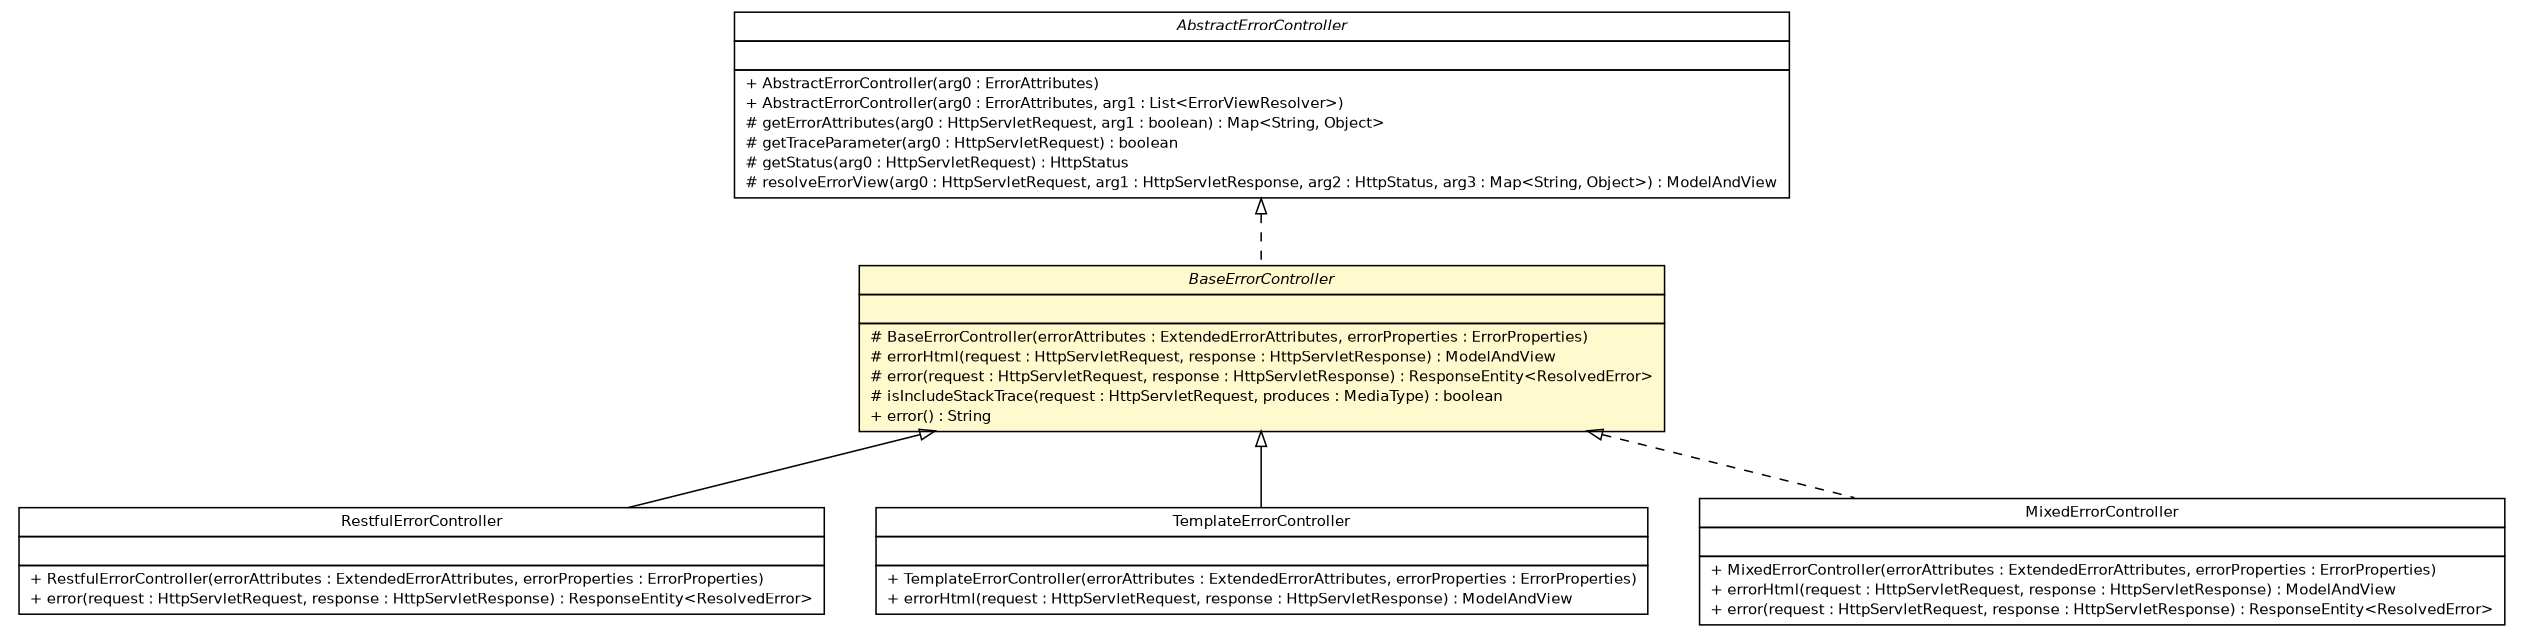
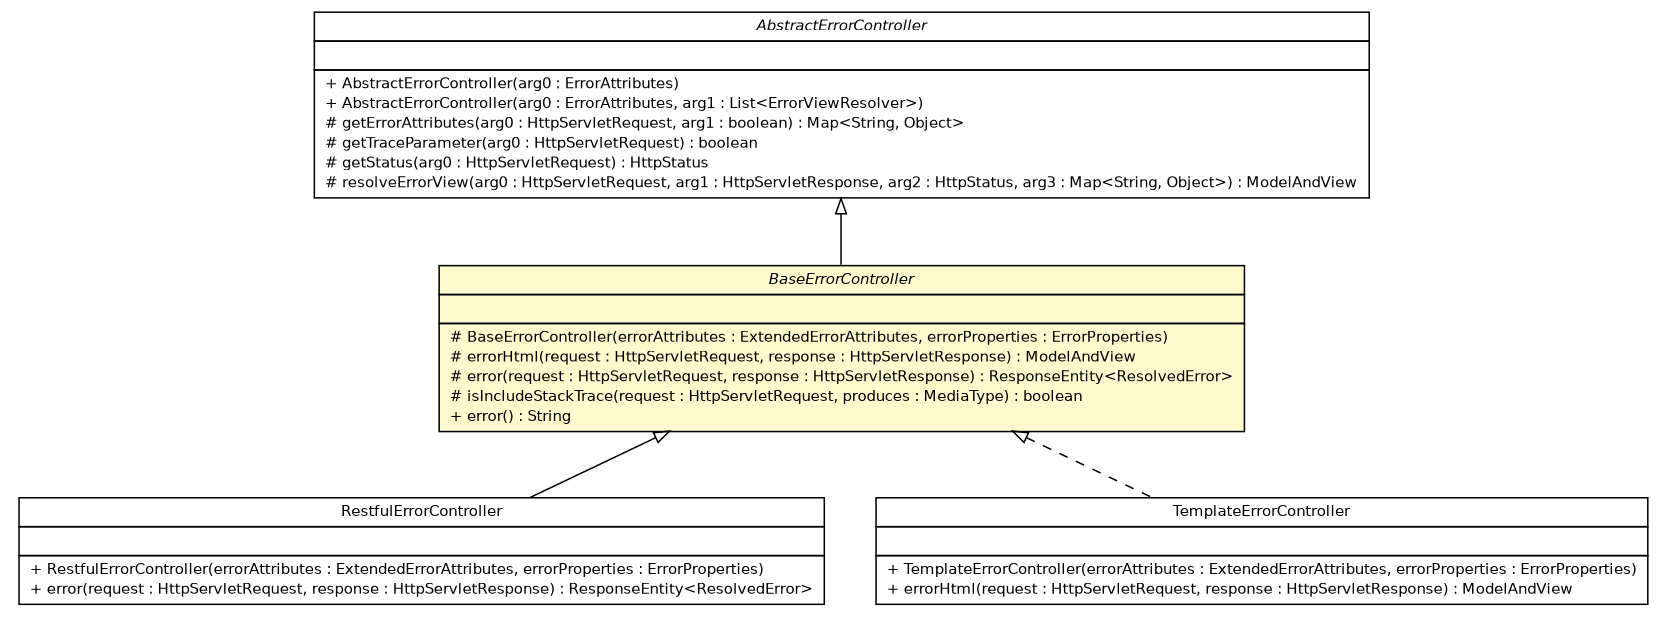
  digraph {
    nodesep=0.25
    ranksep=0.5
    node [fontcolor=black fontname=Helvetica fontsize=10.0 shape=plaintext]
    edge [arrowtail=empty dir=back fontname=Helvetica fontsize=10 headport=p labelfontname=Helvetica labelfontsize=10 style=solid tailport=p]
    n1 [label=<<table title="com.yirendai.oss.lib.errorhandle.internal.BaseErrorController" border="0" cellborder="1" cellspacing="0" cellpadding="2" port="p" bgcolor="lemonChiffon" href="./BaseErrorController.html"> 		<tr><td><table border="0" cellspacing="0" cellpadding="1"> <tr><td align="center" balign="center"><font face="Helvetica-Oblique"> BaseErrorController </font></td></tr> 		</table></td></tr> 		<tr><td><table border="0" cellspacing="0" cellpadding="1"> <tr><td align="left" balign="left">  </td></tr> 		</table></td></tr> 		<tr><td><table border="0" cellspacing="0" cellpadding="1"> <tr><td align="left" balign="left"> # BaseErrorController(errorAttributes : ExtendedErrorAttributes, errorProperties : ErrorProperties) </td></tr> <tr><td align="left" balign="left"> # errorHtml(request : HttpServletRequest, response : HttpServletResponse) : ModelAndView </td></tr> <tr><td align="left" balign="left"> # error(request : HttpServletRequest, response : HttpServletResponse) : ResponseEntity&lt;ResolvedError&gt; </td></tr> <tr><td align="left" balign="left"> # isIncludeStackTrace(request : HttpServletRequest, produces : MediaType) : boolean </td></tr> <tr><td align="left" balign="left"> + error() : String </td></tr> 		</table></td></tr> 		</table>>]
    n2 [label=<<table title="com.yirendai.oss.lib.errorhandle.internal.BaseErrorController.RestfulErrorController" border="0" cellborder="1" cellspacing="0" cellpadding="2" port="p" href="./BaseErrorController.RestfulErrorController.html"> 		<tr><td><table border="0" cellspacing="0" cellpadding="1"> <tr><td align="center" balign="center"> RestfulErrorController </td></tr> 		</table></td></tr> 		<tr><td><table border="0" cellspacing="0" cellpadding="1"> <tr><td align="left" balign="left">  </td></tr> 		</table></td></tr> 		<tr><td><table border="0" cellspacing="0" cellpadding="1"> <tr><td align="left" balign="left"> + RestfulErrorController(errorAttributes : ExtendedErrorAttributes, errorProperties : ErrorProperties) </td></tr> <tr><td align="left" balign="left"> + error(request : HttpServletRequest, response : HttpServletResponse) : ResponseEntity&lt;ResolvedError&gt; </td></tr> 		</table></td></tr> 		</table>>]
    n3 [label=<<table title="com.yirendai.oss.lib.errorhandle.internal.BaseErrorController.TemplateErrorController" border="0" cellborder="1" cellspacing="0" cellpadding="2" port="p" href="./BaseErrorController.TemplateErrorController.html"> 		<tr><td><table border="0" cellspacing="0" cellpadding="1"> <tr><td align="center" balign="center"> TemplateErrorController </td></tr> 		</table></td></tr> 		<tr><td><table border="0" cellspacing="0" cellpadding="1"> <tr><td align="left" balign="left">  </td></tr> 		</table></td></tr> 		<tr><td><table border="0" cellspacing="0" cellpadding="1"> <tr><td align="left" balign="left"> + TemplateErrorController(errorAttributes : ExtendedErrorAttributes, errorProperties : ErrorProperties) </td></tr> <tr><td align="left" balign="left"> + errorHtml(request : HttpServletRequest, response : HttpServletResponse) : ModelAndView </td></tr> 		</table></td></tr> 		</table>>]
-   n4 [label=<<table title="com.yirendai.oss.lib.errorhandle.internal.BaseErrorController.MixedErrorController" border="0" cellborder="1" cellspacing="0" cellpadding="2" port="p" href="./BaseErrorController.MixedErrorController.html"> 		<tr><td><table border="0" cellspacing="0" cellpadding="1"> <tr><td align="center" balign="center"> MixedErrorController </td></tr> 		</table></td></tr> 		<tr><td><table border="0" cellspacing="0" cellpadding="1"> <tr><td align="left" balign="left">  </td></tr> 		</table></td></tr> 		<tr><td><table border="0" cellspacing="0" cellpadding="1"> <tr><td align="left" balign="left"> + MixedErrorController(errorAttributes : ExtendedErrorAttributes, errorProperties : ErrorProperties) </td></tr> <tr><td align="left" balign="left"> + errorHtml(request : HttpServletRequest, response : HttpServletResponse) : ModelAndView </td></tr> <tr><td align="left" balign="left"> + error(request : HttpServletRequest, response : HttpServletResponse) : ResponseEntity&lt;ResolvedError&gt; </td></tr> 		</table></td></tr> 		</table>>]
    n5 [label=<<table title="org.springframework.boot.autoconfigure.web.AbstractErrorController" border="0" cellborder="1" cellspacing="0" cellpadding="2" port="p" href="http://java.sun.com/j2se/1.4.2/docs/api/org/springframework/boot/autoconfigure/web/AbstractErrorController.html"> 		<tr><td><table border="0" cellspacing="0" cellpadding="1"> <tr><td align="center" balign="center"><font face="Helvetica-Oblique"> AbstractErrorController </font></td></tr> 		</table></td></tr> 		<tr><td><table border="0" cellspacing="0" cellpadding="1"> <tr><td align="left" balign="left">  </td></tr> 		</table></td></tr> 		<tr><td><table border="0" cellspacing="0" cellpadding="1"> <tr><td align="left" balign="left"> + AbstractErrorController(arg0 : ErrorAttributes) </td></tr> <tr><td align="left" balign="left"> + AbstractErrorController(arg0 : ErrorAttributes, arg1 : List&lt;ErrorViewResolver&gt;) </td></tr> <tr><td align="left" balign="left"> # getErrorAttributes(arg0 : HttpServletRequest, arg1 : boolean) : Map&lt;String, Object&gt; </td></tr> <tr><td align="left" balign="left"> # getTraceParameter(arg0 : HttpServletRequest) : boolean </td></tr> <tr><td align="left" balign="left"> # getStatus(arg0 : HttpServletRequest) : HttpStatus </td></tr> <tr><td align="left" balign="left"> # resolveErrorView(arg0 : HttpServletRequest, arg1 : HttpServletResponse, arg2 : HttpStatus, arg3 : Map&lt;String, Object&gt;) : ModelAndView </td></tr> 		</table></td></tr> 		</table>>]
    n1 -> n2
-   n1 -> n3
-   n1 -> n4 [style=dashed]
-   n5 -> n1 [style=dashed]
+   n1 -> n3 [style=dashed]
+   n5 -> n1
  }
